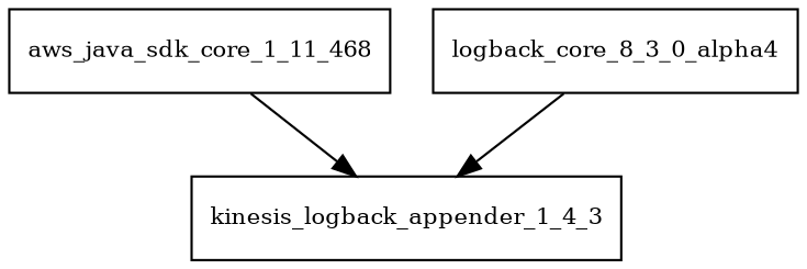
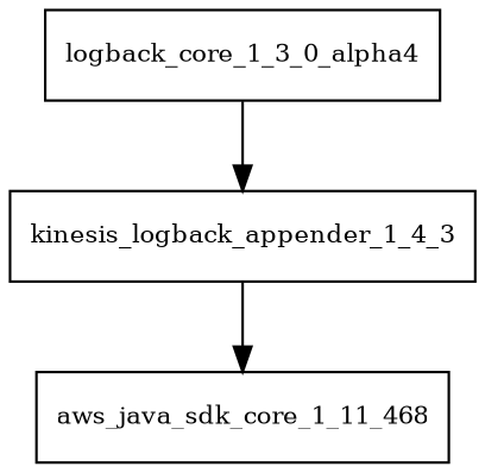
  digraph {
    node [fontsize=10.0 shape=box]
    kinesis_logback_appender_1_4_3
    aws_java_sdk_core_1_11_468
-   logback_core_1_3_0_alpha4 [label=logback_core_8_3_0_alpha4]
-   aws_java_sdk_core_1_11_468 -> kinesis_logback_appender_1_4_3
+   logback_core_1_3_0_alpha4
+   kinesis_logback_appender_1_4_3 -> aws_java_sdk_core_1_11_468
    logback_core_1_3_0_alpha4 -> kinesis_logback_appender_1_4_3
  }
